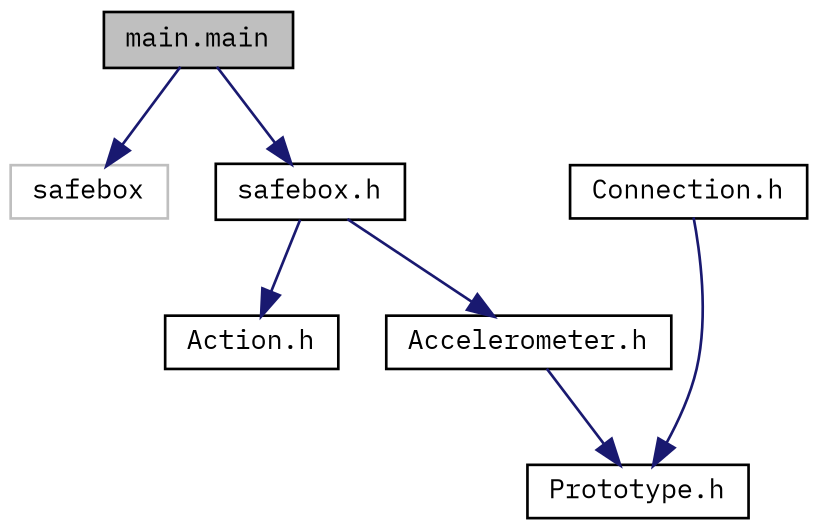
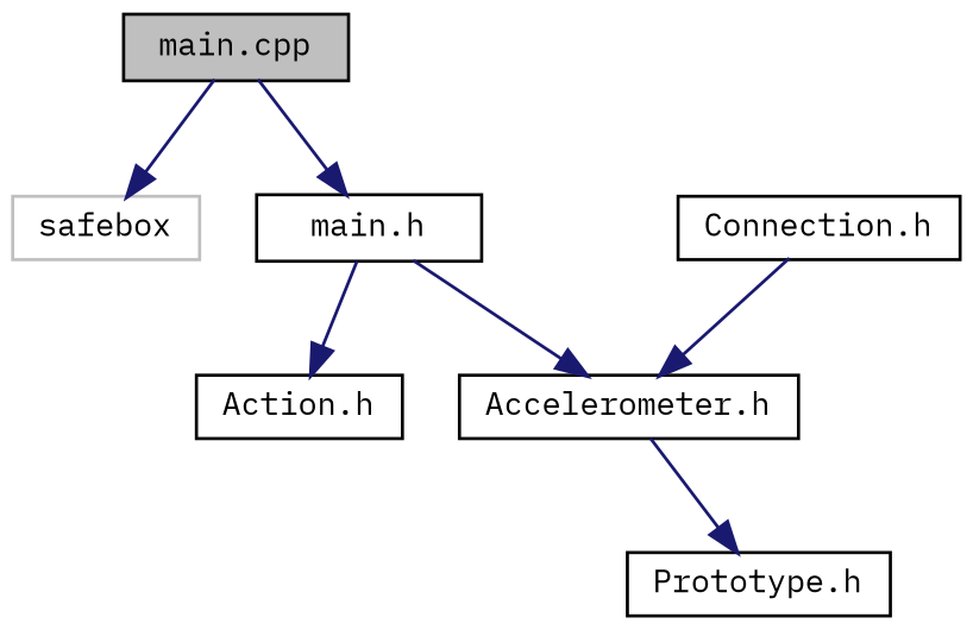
  digraph {
    fontname="IBM Plex Mono"
    node [color=black fillcolor=white fontname="IBM Plex Mono" fontsize=10 shape=record style=filled]
    edge [color=midnightblue fontname="IBM Plex Mono" fontsize=10 labelfontname=Helvetica labelfontsize=10 style=solid]
-   n1 [fillcolor=grey75 fontcolor=black height=0.2 label="main.main" width=0.4]
+   n1 [fillcolor=grey75 fontcolor=black height=0.2 label="main.cpp" width=0.4]
    n2 [color=grey75 height=0.2 label=safebox width=0.4]
-   n3 [height=0.2 label="safebox.h" width=0.4]
+   n3 [height=0.2 label="main.h" width=0.4]
    n4 [height=0.2 label="Action.h" width=0.4]
    n5 [height=0.2 label="Accelerometer.h" width=0.4]
    n6 [height=0.2 label="Prototype.h" width=0.4]
    n7 [height=0.2 label="Connection.h" width=0.4]
    n1 -> n2
    n1 -> n3
    n3 -> n4
    n3 -> n5
    n5 -> n6
-   n7 -> n6
+   n7 -> n5
  }
